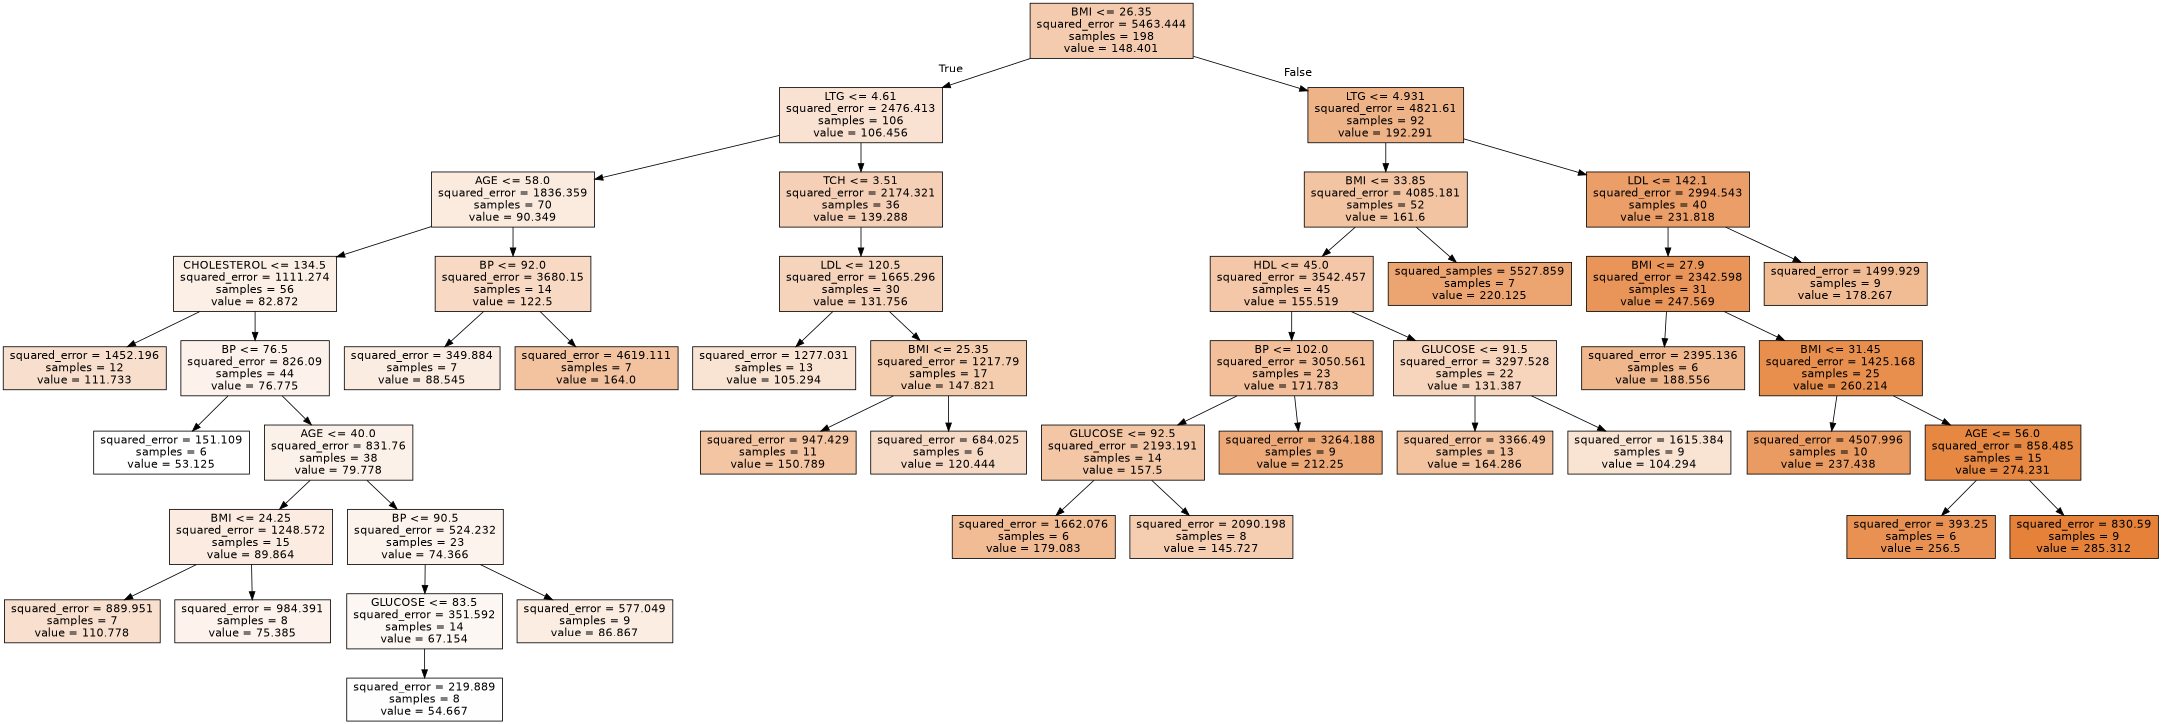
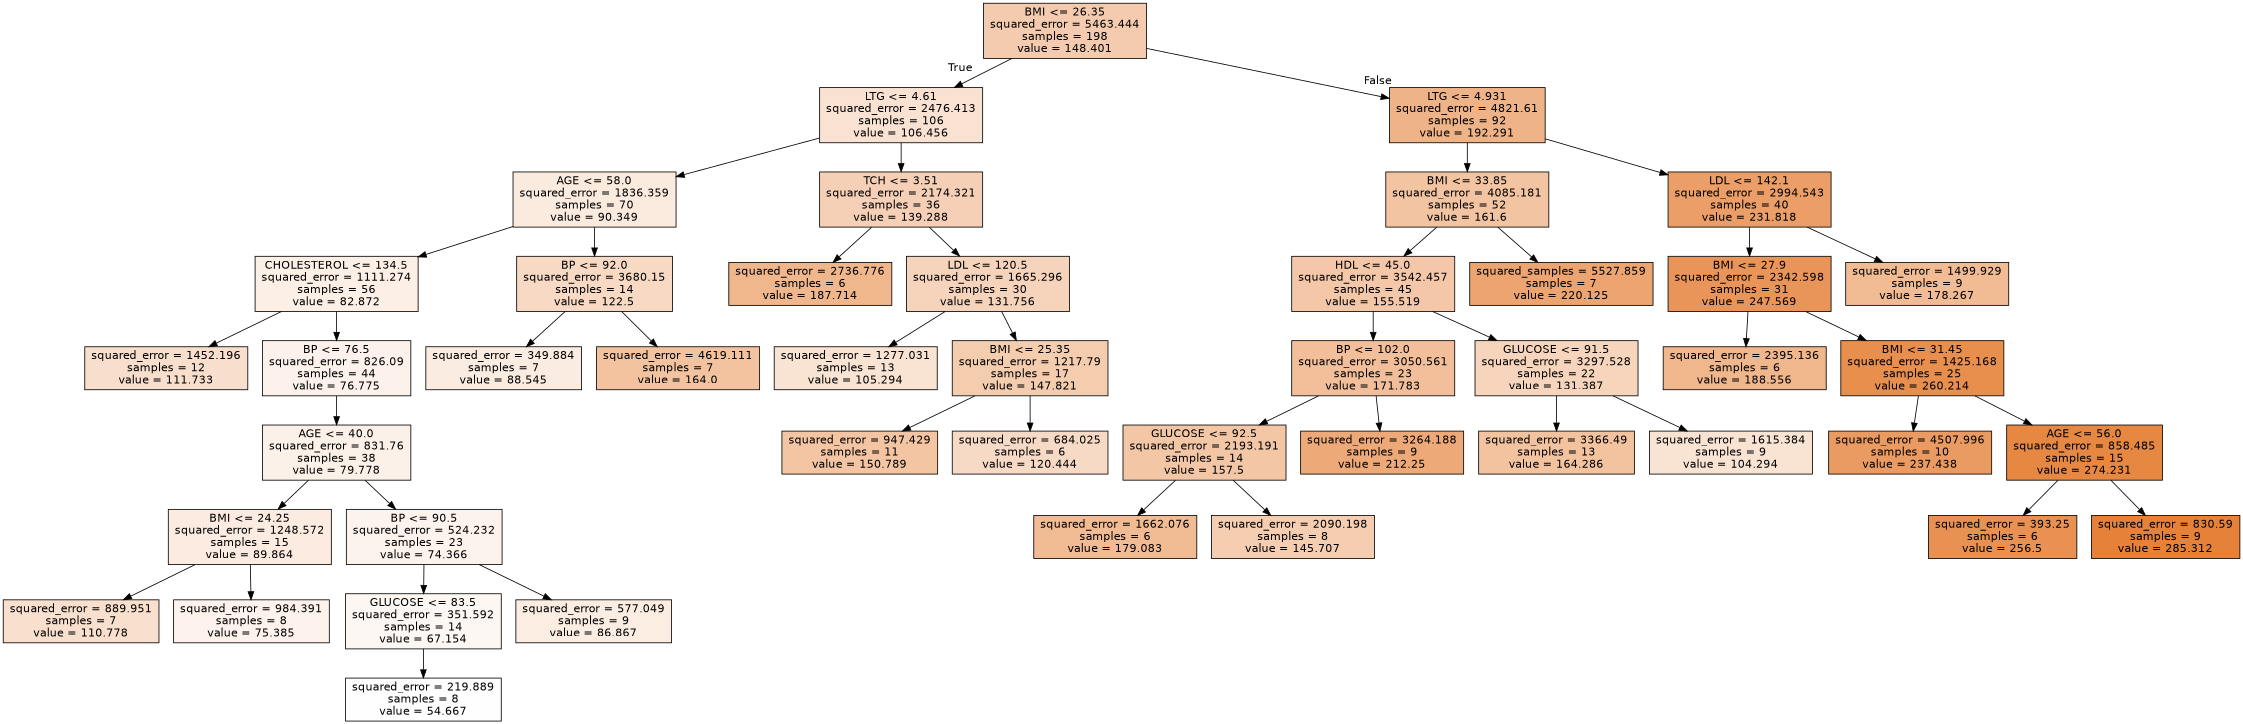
  digraph {
    node [color=black fillcolor="#f0b68c" fontname=helvetica shape=box style=filled]
    edge [fontname=helvetica]
    n1 [fillcolor="#f4cbae" label="BMI <= 26.35\nsquared_error = 5463.444\nsamples = 198\nvalue = 148.401"]
    n2 [fillcolor="#f9e2d2" label="LTG <= 4.61\nsquared_error = 2476.413\nsamples = 106\nvalue = 106.456"]
    n3 [fillcolor="#efb388" label="LTG <= 4.931\nsquared_error = 4821.61\nsamples = 92\nvalue = 192.291"]
    n4 [fillcolor="#fbebdf" label="AGE <= 58.0\nsquared_error = 1836.359\nsamples = 70\nvalue = 90.349"]
    n5 [fillcolor="#f5d0b6" label="TCH <= 3.51\nsquared_error = 2174.321\nsamples = 36\nvalue = 139.288"]
    n6 [fillcolor="#f3c4a2" label="BMI <= 33.85\nsquared_error = 4085.181\nsamples = 52\nvalue = 161.6"]
    n7 [fillcolor="#eb9e67" label="LDL <= 142.1\nsquared_error = 2994.543\nsamples = 40\nvalue = 231.818"]
    n8 [fillcolor="#fcefe6" label="CHOLESTEROL <= 134.5\nsquared_error = 1111.274\nsamples = 56\nvalue = 82.872"]
    n9 [fillcolor="#f7d9c4" label="BP <= 92.0\nsquared_error = 3680.15\nsamples = 14\nvalue = 122.5"]
+   n10 [label="squared_error = 2736.776\nsamples = 6\nvalue = 187.714"]
    n11 [fillcolor="#f6d4bc" label="LDL <= 120.5\nsquared_error = 1665.296\nsamples = 30\nvalue = 131.756"]
    n12 [fillcolor="#f8dfcd" label="squared_error = 1452.196\nsamples = 12\nvalue = 111.733"]
    n13 [fillcolor="#fcf2eb" label="BP <= 76.5\nsquared_error = 826.09\nsamples = 44\nvalue = 76.775"]
    n14 [fillcolor="#fbece1" label="squared_error = 349.884\nsamples = 7\nvalue = 88.545"]
    n15 [fillcolor="#f3c3a0" label="squared_error = 4619.111\nsamples = 7\nvalue = 164.0"]
-   n16 [fillcolor="#ffffff" label="squared_error = 151.109\nsamples = 6\nvalue = 53.125"]
    n17 [fillcolor="#fcf1e8" label="AGE <= 40.0\nsquared_error = 831.76\nsamples = 38\nvalue = 79.778"]
    n18 [fillcolor="#fbebe0" label="BMI <= 24.25\nsquared_error = 1248.572\nsamples = 15\nvalue = 89.864"]
    n19 [fillcolor="#fdf3ed" label="BP <= 90.5\nsquared_error = 524.232\nsamples = 23\nvalue = 74.366"]
    n20 [fillcolor="#f9e0ce" label="squared_error = 889.951\nsamples = 7\nvalue = 110.778"]
    n21 [fillcolor="#fdf3ec" label="squared_error = 984.391\nsamples = 8\nvalue = 75.385"]
    n22 [fillcolor="#fdf7f3" label="GLUCOSE <= 83.5\nsquared_error = 351.592\nsamples = 14\nvalue = 67.154"]
    n23 [fillcolor="#fbede2" label="squared_error = 577.049\nsamples = 9\nvalue = 86.867"]
    n24 [fillcolor="#fffefe" label="squared_error = 219.889\nsamples = 8\nvalue = 54.667"]
    n25 [fillcolor="#f9e3d3" label="squared_error = 1277.031\nsamples = 13\nvalue = 105.294"]
    n26 [fillcolor="#f4ccae" label="BMI <= 25.35\nsquared_error = 1217.79\nsamples = 17\nvalue = 147.821"]
    n27 [fillcolor="#f3c5a3" label="squared_error = 947.429\nsamples = 11\nvalue = 150.789"]
    n28 [fillcolor="#f7dac6" label="squared_error = 684.025\nsamples = 6\nvalue = 120.444"]
    n29 [fillcolor="#f4c7a8" label="HDL <= 45.0\nsquared_error = 3542.457\nsamples = 45\nvalue = 155.519"]
    n30 [fillcolor="#eca471" label="squared_samples = 5527.859\nsamples = 7\nvalue = 220.125"]
    n31 [fillcolor="#e99559" label="BMI <= 27.9\nsquared_error = 2342.598\nsamples = 31\nvalue = 247.569"]
    n32 [fillcolor="#f1bb94" label="squared_error = 1499.929\nsamples = 9\nvalue = 178.267"]
    n33 [fillcolor="#f2bf9a" label="BP <= 102.0\nsquared_error = 3050.561\nsamples = 23\nvalue = 171.783"]
    n34 [fillcolor="#f6d5bc" label="GLUCOSE <= 91.5\nsquared_error = 3297.528\nsamples = 22\nvalue = 131.387"]
    n35 [fillcolor="#f3c6a6" label="GLUCOSE <= 92.5\nsquared_error = 2193.191\nsamples = 14\nvalue = 157.5"]
    n36 [fillcolor="#eda977" label="squared_error = 3264.188\nsamples = 9\nvalue = 212.25"]
    n37 [fillcolor="#f3c3a0" label="squared_error = 3366.49\nsamples = 13\nvalue = 164.286"]
    n38 [fillcolor="#f9e3d3" label="squared_error = 1615.384\nsamples = 9\nvalue = 104.294"]
    n39 [fillcolor="#f1bb94" label="squared_error = 1662.076\nsamples = 6\nvalue = 179.083"]
-   n40 [fillcolor="#f5cdb0" label="squared_error = 2090.198\nsamples = 8\nvalue = 145.727"]
+   n40 [fillcolor="#f5cdb0" label="squared_error = 2090.198\nsamples = 8\nvalue = 145.707"]
    n41 [label="squared_error = 2395.136\nsamples = 6\nvalue = 188.556"]
    n42 [fillcolor="#e88f4e" label="BMI <= 31.45\nsquared_error = 1425.168\nsamples = 25\nvalue = 260.214"]
    n43 [fillcolor="#ea9b62" label="squared_error = 4507.996\nsamples = 10\nvalue = 237.438"]
    n44 [fillcolor="#e68742" label="AGE <= 56.0\nsquared_error = 858.485\nsamples = 15\nvalue = 274.231"]
    n45 [fillcolor="#e89152" label="squared_error = 393.25\nsamples = 6\nvalue = 256.5"]
    n46 [fillcolor="#e58139" label="squared_error = 830.59\nsamples = 9\nvalue = 285.312"]
    n1 -> n2 [headlabel=True labelangle=45 labeldistance=2.5]
    n1 -> n3 [headlabel=False labelangle=-45 labeldistance=2.5]
    n2 -> n4
    n2 -> n5
    n3 -> n6
    n3 -> n7
    n4 -> n8
    n4 -> n9
+   n5 -> n10
    n5 -> n11
    n6 -> n29
    n6 -> n30
    n7 -> n31
    n7 -> n32
    n8 -> n12
    n8 -> n13
    n9 -> n14
    n9 -> n15
    n11 -> n25
    n11 -> n26
-   n13 -> n16
    n13 -> n17
    n17 -> n18
    n17 -> n19
    n18 -> n20
    n18 -> n21
    n19 -> n22
    n19 -> n23
    n22 -> n24
    n26 -> n27
    n26 -> n28
    n29 -> n33
    n29 -> n34
    n31 -> n41
    n31 -> n42
    n33 -> n35
    n33 -> n36
    n34 -> n37
    n34 -> n38
    n35 -> n39
    n35 -> n40
    n42 -> n43
    n42 -> n44
    n44 -> n45
    n44 -> n46
  }
